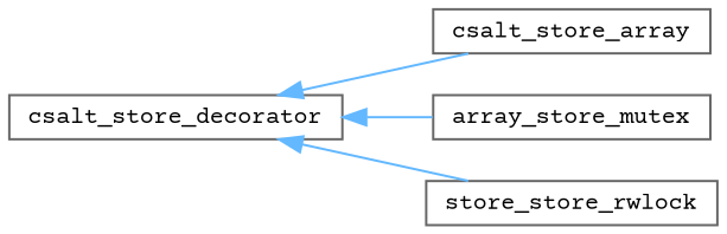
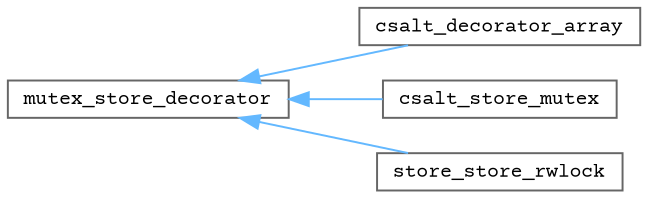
  digraph {
    fontname="Courier Prime"
    rankdir=LR
    node [color=grey40 fillcolor=white fontname="Courier Prime" fontsize=10 shape=box style=filled]
    edge [color=steelblue1 dir=back fontname="Courier Prime" fontsize=10 labelfontname=Helvetica labelfontsize=10 style=solid]
-   n1 [height=0.2 label=csalt_store_decorator width=0.4]
-   n2 [height=0.2 label=csalt_store_array width=0.4]
-   n3 [height=0.2 label=array_store_mutex width=0.4]
+   n1 [height=0.2 label=mutex_store_decorator width=0.4]
+   n2 [height=0.2 label=csalt_decorator_array width=0.4]
+   n3 [height=0.2 label=csalt_store_mutex width=0.4]
    n4 [height=0.2 label=store_store_rwlock width=0.4]
    n1 -> n2
    n1 -> n3
    n1 -> n4
  }
